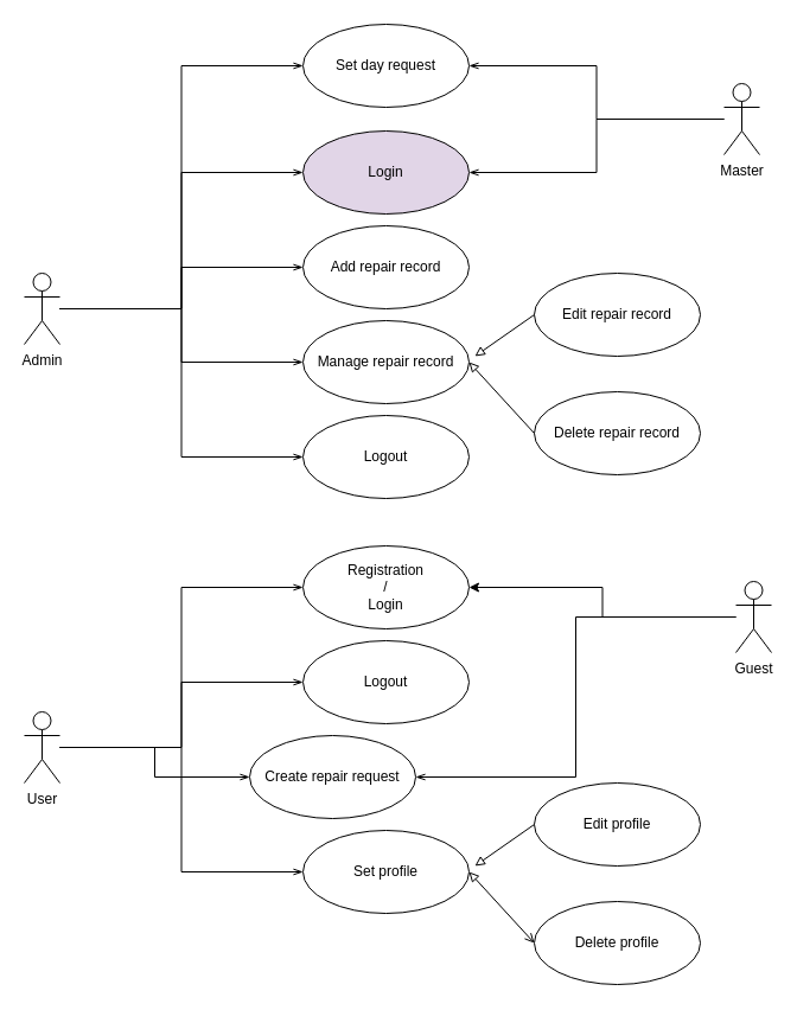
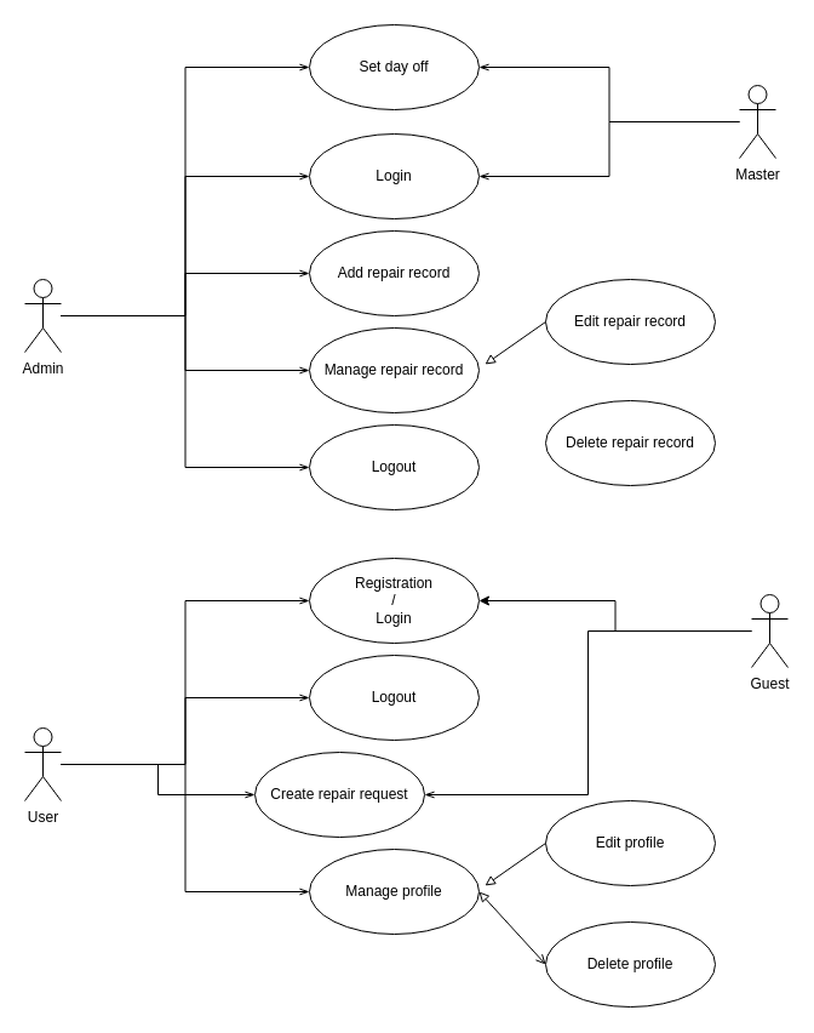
  <mxCell id="0" />
  <mxCell id="1" parent="0" />
  <mxCell id="2" style="edgeStyle=orthogonalEdgeStyle;rounded=0;orthogonalLoop=1;jettySize=auto;html=1;entryX=0;entryY=0.5;entryDx=0;entryDy=0;startArrow=none;startFill=0;endArrow=openThin;endFill=0;" parent="1" source="7" target="19" edge="1"><mxGeometry relative="1" as="geometry" /></mxCell>
  <mxCell id="3" style="edgeStyle=orthogonalEdgeStyle;rounded=0;orthogonalLoop=1;jettySize=auto;html=1;entryX=0;entryY=0.5;entryDx=0;entryDy=0;startArrow=none;startFill=0;endArrow=openThin;endFill=0;" parent="1" source="7" target="20" edge="1"><mxGeometry relative="1" as="geometry" /></mxCell>
  <mxCell id="4" style="edgeStyle=orthogonalEdgeStyle;rounded=0;orthogonalLoop=1;jettySize=auto;html=1;entryX=0;entryY=0.5;entryDx=0;entryDy=0;startArrow=none;startFill=0;endArrow=openThin;endFill=0;" parent="1" source="7" target="25" edge="1"><mxGeometry relative="1" as="geometry" /></mxCell>
  <mxCell id="5" style="edgeStyle=orthogonalEdgeStyle;rounded=0;orthogonalLoop=1;jettySize=auto;html=1;entryX=0;entryY=0.5;entryDx=0;entryDy=0;startArrow=none;startFill=0;endArrow=openThin;endFill=0;" parent="1" source="7" target="34" edge="1"><mxGeometry relative="1" as="geometry" /></mxCell>
  <mxCell id="6" style="edgeStyle=orthogonalEdgeStyle;rounded=0;orthogonalLoop=1;jettySize=auto;html=1;entryX=0;entryY=0.5;entryDx=0;entryDy=0;startArrow=none;startFill=0;endArrow=openThin;endFill=0;" parent="1" source="7" target="35" edge="1"><mxGeometry relative="1" as="geometry" /></mxCell>
  <mxCell id="7" value="Admin" style="shape=umlActor;verticalLabelPosition=bottom;verticalAlign=top;html=1;outlineConnect=0;" parent="1" vertex="1"><mxGeometry x="20" y="230" width="30" height="60" as="geometry" /></mxCell>
  <mxCell id="8" style="edgeStyle=orthogonalEdgeStyle;rounded=0;orthogonalLoop=1;jettySize=auto;html=1;entryX=0;entryY=0.5;entryDx=0;entryDy=0;startArrow=none;startFill=0;endArrow=openThin;endFill=0;" parent="1" source="12" target="26" edge="1"><mxGeometry relative="1" as="geometry" /></mxCell>
  <mxCell id="9" style="edgeStyle=orthogonalEdgeStyle;rounded=0;orthogonalLoop=1;jettySize=auto;html=1;entryX=0;entryY=0.5;entryDx=0;entryDy=0;startArrow=none;startFill=0;endArrow=openThin;endFill=0;" parent="1" source="12" target="27" edge="1"><mxGeometry relative="1" as="geometry" /></mxCell>
  <mxCell id="10" style="edgeStyle=orthogonalEdgeStyle;rounded=0;orthogonalLoop=1;jettySize=auto;html=1;entryX=0;entryY=0.5;entryDx=0;entryDy=0;startArrow=none;startFill=0;endArrow=openThin;endFill=0;" parent="1" source="12" target="28" edge="1"><mxGeometry relative="1" as="geometry" /></mxCell>
  <mxCell id="11" style="edgeStyle=orthogonalEdgeStyle;rounded=0;orthogonalLoop=1;jettySize=auto;html=1;entryX=0;entryY=0.5;entryDx=0;entryDy=0;startArrow=none;startFill=0;endArrow=openThin;endFill=0;" parent="1" source="12" target="33" edge="1"><mxGeometry relative="1" as="geometry" /></mxCell>
  <mxCell id="12" value="User" style="shape=umlActor;verticalLabelPosition=bottom;verticalAlign=top;html=1;outlineConnect=0;" parent="1" vertex="1"><mxGeometry x="20" y="600" width="30" height="60" as="geometry" /></mxCell>
  <mxCell id="13" style="edgeStyle=orthogonalEdgeStyle;rounded=0;orthogonalLoop=1;jettySize=auto;html=1;entryX=1;entryY=0.5;entryDx=0;entryDy=0;startArrow=none;startFill=0;endArrow=openThin;endFill=0;" parent="1" source="15" target="35" edge="1"><mxGeometry relative="1" as="geometry" /></mxCell>
  <mxCell id="14" style="edgeStyle=orthogonalEdgeStyle;rounded=0;orthogonalLoop=1;jettySize=auto;html=1;entryX=1;entryY=0.5;entryDx=0;entryDy=0;startArrow=none;startFill=0;endArrow=openThin;endFill=0;" parent="1" source="15" target="34" edge="1"><mxGeometry relative="1" as="geometry" /></mxCell>
  <mxCell id="15" value="Master" style="shape=umlActor;verticalLabelPosition=bottom;verticalAlign=top;html=1;outlineConnect=0;" parent="1" vertex="1"><mxGeometry x="610" y="70" width="30" height="60" as="geometry" /></mxCell>
  <mxCell id="16" style="edgeStyle=orthogonalEdgeStyle;rounded=0;orthogonalLoop=1;jettySize=auto;html=1;entryX=1;entryY=0.5;entryDx=0;entryDy=0;startArrow=none;startFill=0;endArrow=openThin;endFill=0;" parent="1" source="18" target="33" edge="1"><mxGeometry relative="1" as="geometry" /></mxCell>
  <mxCell id="17" style="edgeStyle=orthogonalEdgeStyle;rounded=0;orthogonalLoop=1;jettySize=auto;html=1;entryX=1;entryY=0.5;entryDx=0;entryDy=0;" parent="1" source="18" target="26" edge="1"><mxGeometry relative="1" as="geometry" /></mxCell>
  <mxCell id="18" value="Guest" style="shape=umlActor;verticalLabelPosition=bottom;verticalAlign=top;html=1;outlineConnect=0;" parent="1" vertex="1"><mxGeometry x="620" y="490" width="30" height="60" as="geometry" /></mxCell>
  <mxCell id="19" value="Add repair record" style="ellipse;whiteSpace=wrap;html=1;" parent="1" vertex="1"><mxGeometry x="255" y="190" width="140" height="70" as="geometry" /></mxCell>
  <mxCell id="20" value="Manage repair record" style="ellipse;whiteSpace=wrap;html=1;" parent="1" vertex="1"><mxGeometry x="255" width="140" height="70" as="geometry" y="270" /></mxCell>
  <mxCell id="21" value="Edit repair record" style="ellipse;whiteSpace=wrap;html=1;" parent="1" vertex="1"><mxGeometry x="450" y="230" width="140" height="70" as="geometry" /></mxCell>
  <mxCell id="22" value="Delete repair record" style="ellipse;whiteSpace=wrap;html=1;" parent="1" vertex="1"><mxGeometry x="450" y="330" width="140" height="70" as="geometry" /></mxCell>
  <mxCell id="23" value="" style="endArrow=none;startArrow=block;html=1;endFill=0;entryX=0;entryY=0.5;entryDx=0;entryDy=0;startFill=0;" parent="1" target="21" edge="1"><mxGeometry width="50" height="50" relative="1" as="geometry"><mxPoint x="400" y="300" as="sourcePoint" /><mxPoint x="430" y="230" as="targetPoint" /></mxGeometry></mxCell>
- <mxCell id="24" value="" style="endArrow=none;startArrow=block;html=1;endFill=0;entryX=0;entryY=0.5;entryDx=0;entryDy=0;startFill=0;exitX=1;exitY=0.5;exitDx=0;exitDy=0;" parent="1" source="20" target="22" edge="1"><mxGeometry width="50" height="50" relative="1" as="geometry"><mxPoint x="390" y="290" as="sourcePoint" /><mxPoint x="470" y="255" as="targetPoint" /></mxGeometry></mxCell>
  <mxCell id="25" value="Logout" style="ellipse;whiteSpace=wrap;html=1;" parent="1" vertex="1"><mxGeometry x="255" y="350" width="140" height="70" as="geometry" /></mxCell>
  <mxCell id="26" value="Registration&lt;br&gt;/&lt;br&gt;Login" style="ellipse;whiteSpace=wrap;html=1;" parent="1" vertex="1"><mxGeometry x="255" y="460" width="140" height="70" as="geometry" /></mxCell>
  <mxCell id="27" value="Logout" style="ellipse;whiteSpace=wrap;html=1;" parent="1" vertex="1"><mxGeometry x="255" y="540" width="140" height="70" as="geometry" /></mxCell>
- <mxCell id="28" value="Set profile" style="ellipse;whiteSpace=wrap;html=1;" parent="1" vertex="1"><mxGeometry x="255" y="700" width="140" height="70" as="geometry" /></mxCell>
+ <mxCell id="28" value="Manage profile" style="ellipse;whiteSpace=wrap;html=1;" parent="1" vertex="1"><mxGeometry x="255" y="700" width="140" height="70" as="geometry" /></mxCell>
  <mxCell id="29" value="Edit profile" style="ellipse;whiteSpace=wrap;html=1;" parent="1" vertex="1"><mxGeometry x="450" y="660" width="140" height="70" as="geometry" /></mxCell>
  <mxCell id="30" value="Delete profile" style="ellipse;whiteSpace=wrap;html=1;" parent="1" vertex="1"><mxGeometry x="450" y="760" width="140" height="70" as="geometry" /></mxCell>
  <mxCell id="31" value="" style="endArrow=none;startArrow=block;html=1;endFill=0;entryX=0;entryY=0.5;entryDx=0;entryDy=0;startFill=0;" parent="1" target="29" edge="1"><mxGeometry width="50" height="50" relative="1" as="geometry"><mxPoint x="400" y="730" as="sourcePoint" /><mxPoint x="430" y="660" as="targetPoint" /></mxGeometry></mxCell>
  <mxCell id="32" value="" style="endArrow=open;startArrow=block;html=1;endFill=0;entryX=0;entryY=0.5;entryDx=0;entryDy=0;startFill=0;exitX=1;exitY=0.5;exitDx=0;exitDy=0;" parent="1" source="28" target="30" edge="1"><mxGeometry width="50" height="50" relative="1" as="geometry"><mxPoint x="390" y="720" as="sourcePoint" /><mxPoint x="470" y="685" as="targetPoint" /></mxGeometry></mxCell>
  <mxCell id="33" value="Create repair request" style="ellipse;whiteSpace=wrap;html=1;" parent="1" vertex="1"><mxGeometry x="210" y="620" width="140" height="70" as="geometry" /></mxCell>
- <mxCell id="34" value="Login" style="ellipse;whiteSpace=wrap;html=1;fillColor=#e1d5e7;" parent="1" vertex="1"><mxGeometry x="255" y="110" width="140" height="70" as="geometry" /></mxCell>
- <mxCell id="35" value="Set day request" style="ellipse;whiteSpace=wrap;html=1;" parent="1" vertex="1"><mxGeometry x="255" y="20" width="140" height="70" as="geometry" /></mxCell>
+ <mxCell id="34" value="Login" style="ellipse;whiteSpace=wrap;html=1;" parent="1" vertex="1"><mxGeometry x="255" y="110" width="140" height="70" as="geometry" /></mxCell>
+ <mxCell id="35" value="Set day off" style="ellipse;whiteSpace=wrap;html=1;" parent="1" vertex="1"><mxGeometry x="255" y="20" width="140" height="70" as="geometry" /></mxCell>
